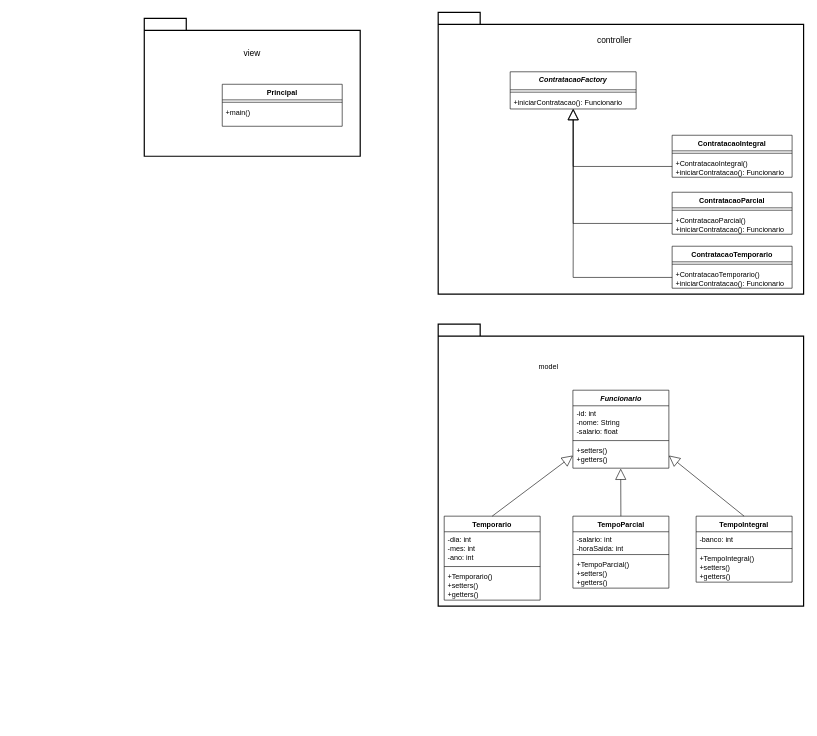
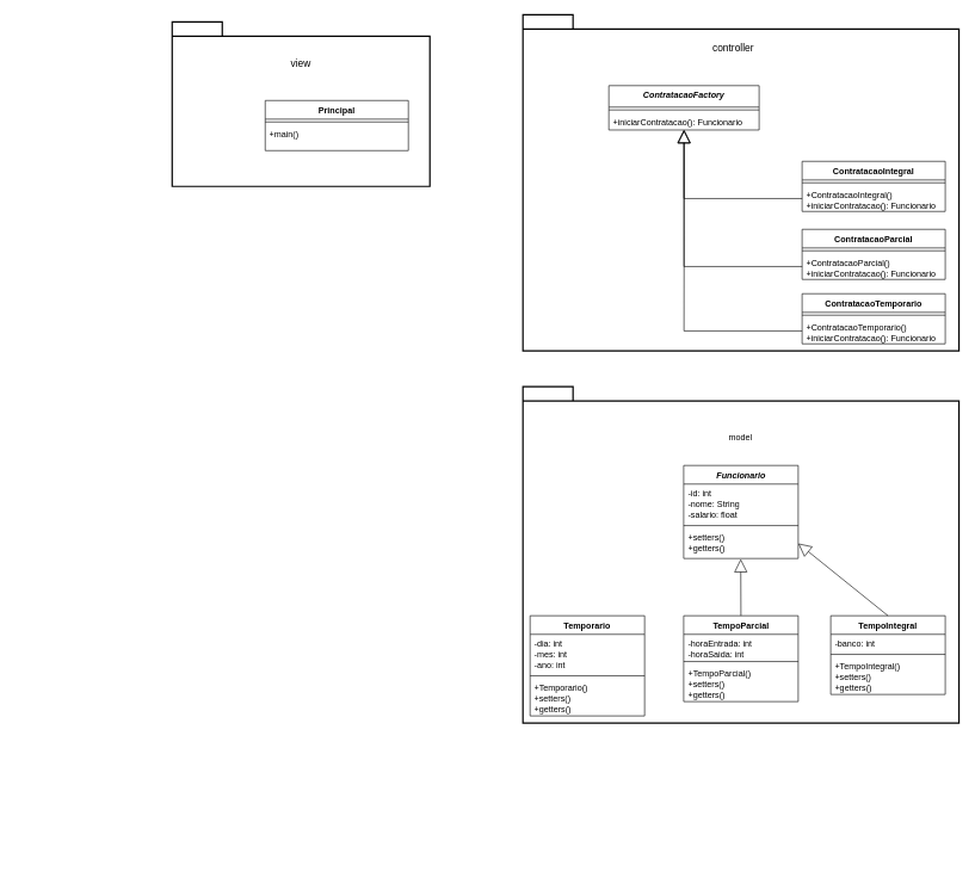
  <mxCell id="0" />
  <mxCell id="1" parent="0" />
  <mxCell id="2" value="" style="group" vertex="1" connectable="0" parent="1"><mxGeometry x="730" y="20" width="609.17" height="470" as="geometry" /></mxCell>
  <mxCell id="3" value="" style="shape=folder;tabWidth=70;tabHeight=20;tabPosition=left;strokeWidth=2;html=1;whiteSpace=wrap;align=center;" vertex="1" parent="2"><mxGeometry width="609.17" height="470" as="geometry" /></mxCell>
  <mxCell id="4" value="&lt;font style=&quot;font-size: 14px;&quot;&gt;c&lt;/font&gt;&lt;span style=&quot;font-size: 14px; background-color: initial;&quot;&gt;ontroller&lt;/span&gt;" style="text;html=1;align=center;verticalAlign=middle;whiteSpace=wrap;rounded=0;" vertex="1" parent="2"><mxGeometry x="234.376" y="17.5" width="120.417" height="56.667" as="geometry" /></mxCell>
  <mxCell id="5" value="&lt;i&gt;ContratacaoFactory&lt;/i&gt;" style="swimlane;fontStyle=1;align=center;verticalAlign=top;childLayout=stackLayout;horizontal=1;startSize=30;horizontalStack=0;resizeParent=1;resizeParentMax=0;resizeLast=0;collapsible=1;marginBottom=0;whiteSpace=wrap;html=1;" vertex="1" parent="2"><mxGeometry x="120" y="99.17" width="210" height="62" as="geometry" /></mxCell>
  <mxCell id="6" value="" style="line;strokeWidth=1;fillColor=none;align=left;verticalAlign=middle;spacingTop=-1;spacingLeft=3;spacingRight=3;rotatable=0;labelPosition=right;points=[];portConstraint=eastwest;strokeColor=inherit;" vertex="1" parent="5"><mxGeometry y="30" width="210" height="8" as="geometry" /></mxCell>
  <mxCell id="7" value="+iniciarContratacao(): Funcionario" style="text;strokeColor=none;fillColor=none;align=left;verticalAlign=top;spacingLeft=4;spacingRight=4;overflow=hidden;rotatable=0;points=[[0,0.5],[1,0.5]];portConstraint=eastwest;whiteSpace=wrap;html=1;" vertex="1" parent="5"><mxGeometry y="38" width="210" height="24" as="geometry" /></mxCell>
  <mxCell id="8" value="ContratacaoIntegral" style="swimlane;fontStyle=1;align=center;verticalAlign=top;childLayout=stackLayout;horizontal=1;startSize=26;horizontalStack=0;resizeParent=1;resizeParentMax=0;resizeLast=0;collapsible=1;marginBottom=0;whiteSpace=wrap;html=1;" vertex="1" parent="2"><mxGeometry x="390" y="205" width="200" height="70" as="geometry" /></mxCell>
  <mxCell id="9" value="" style="line;strokeWidth=1;fillColor=none;align=left;verticalAlign=middle;spacingTop=-1;spacingLeft=3;spacingRight=3;rotatable=0;labelPosition=right;points=[];portConstraint=eastwest;strokeColor=inherit;" vertex="1" parent="8"><mxGeometry y="26" width="200" height="8" as="geometry" /></mxCell>
  <mxCell id="10" value="&lt;div&gt;+ContratacaoIntegral()&lt;/div&gt;+iniciarContratacao(): Funcionario" style="text;strokeColor=none;fillColor=none;align=left;verticalAlign=top;spacingLeft=4;spacingRight=4;overflow=hidden;rotatable=0;points=[[0,0.5],[1,0.5]];portConstraint=eastwest;whiteSpace=wrap;html=1;" vertex="1" parent="8"><mxGeometry y="34" width="200" height="36" as="geometry" /></mxCell>
  <mxCell id="11" value="ContratacaoParcial" style="swimlane;fontStyle=1;align=center;verticalAlign=top;childLayout=stackLayout;horizontal=1;startSize=26;horizontalStack=0;resizeParent=1;resizeParentMax=0;resizeLast=0;collapsible=1;marginBottom=0;whiteSpace=wrap;html=1;" vertex="1" parent="2"><mxGeometry x="390" y="300" width="200" height="70" as="geometry" /></mxCell>
  <mxCell id="12" value="" style="line;strokeWidth=1;fillColor=none;align=left;verticalAlign=middle;spacingTop=-1;spacingLeft=3;spacingRight=3;rotatable=0;labelPosition=right;points=[];portConstraint=eastwest;strokeColor=inherit;" vertex="1" parent="11"><mxGeometry y="26" width="200" height="8" as="geometry" /></mxCell>
  <mxCell id="13" value="&lt;div&gt;+ContratacaoParcial()&lt;/div&gt;+iniciarContratacao(): Funcionario" style="text;strokeColor=none;fillColor=none;align=left;verticalAlign=top;spacingLeft=4;spacingRight=4;overflow=hidden;rotatable=0;points=[[0,0.5],[1,0.5]];portConstraint=eastwest;whiteSpace=wrap;html=1;" vertex="1" parent="11"><mxGeometry y="34" width="200" height="36" as="geometry" /></mxCell>
  <mxCell id="14" value="ContratacaoTemporario" style="swimlane;fontStyle=1;align=center;verticalAlign=top;childLayout=stackLayout;horizontal=1;startSize=26;horizontalStack=0;resizeParent=1;resizeParentMax=0;resizeLast=0;collapsible=1;marginBottom=0;whiteSpace=wrap;html=1;" vertex="1" parent="2"><mxGeometry x="390" y="390" width="200" height="70" as="geometry" /></mxCell>
  <mxCell id="15" value="" style="line;strokeWidth=1;fillColor=none;align=left;verticalAlign=middle;spacingTop=-1;spacingLeft=3;spacingRight=3;rotatable=0;labelPosition=right;points=[];portConstraint=eastwest;strokeColor=inherit;" vertex="1" parent="14"><mxGeometry y="26" width="200" height="8" as="geometry" /></mxCell>
  <mxCell id="16" value="&lt;div&gt;+ContratacaoTemporario()&lt;/div&gt;+iniciarContratacao(): Funcionario" style="text;strokeColor=none;fillColor=none;align=left;verticalAlign=top;spacingLeft=4;spacingRight=4;overflow=hidden;rotatable=0;points=[[0,0.5],[1,0.5]];portConstraint=eastwest;whiteSpace=wrap;html=1;" vertex="1" parent="14"><mxGeometry y="34" width="200" height="36" as="geometry" /></mxCell>
  <mxCell id="17" value="" style="endArrow=block;endSize=16;endFill=0;html=1;rounded=0;exitX=0;exitY=0.5;exitDx=0;exitDy=0;entryX=0.502;entryY=0.998;entryDx=0;entryDy=0;entryPerimeter=0;" edge="1" parent="2" source="16" target="7"><mxGeometry width="160" relative="1" as="geometry"><mxPoint x="190" y="360" as="sourcePoint" /><mxPoint x="350" y="360" as="targetPoint" /><Array as="points"><mxPoint x="225" y="442" /></Array></mxGeometry></mxCell>
  <mxCell id="18" value="" style="endArrow=block;endSize=16;endFill=0;html=1;rounded=0;exitX=0;exitY=0.5;exitDx=0;exitDy=0;entryX=0.499;entryY=1.004;entryDx=0;entryDy=0;entryPerimeter=0;" edge="1" parent="2" source="13" target="7"><mxGeometry width="160" relative="1" as="geometry"><mxPoint x="40" y="290" as="sourcePoint" /><mxPoint x="200" y="290" as="targetPoint" /><Array as="points"><mxPoint x="225" y="352" /></Array></mxGeometry></mxCell>
  <mxCell id="19" value="" style="endArrow=block;endSize=16;endFill=0;html=1;rounded=0;exitX=0;exitY=0.5;exitDx=0;exitDy=0;entryX=0.5;entryY=0.998;entryDx=0;entryDy=0;entryPerimeter=0;" edge="1" parent="2" source="10" target="7"><mxGeometry width="160" relative="1" as="geometry"><mxPoint x="230" y="300" as="sourcePoint" /><mxPoint x="390" y="300" as="targetPoint" /><Array as="points"><mxPoint x="225" y="257" /></Array></mxGeometry></mxCell>
  <mxCell id="20" value="" style="group" vertex="1" connectable="0" parent="1"><mxGeometry x="20" y="30" width="609.17" height="470" as="geometry" /></mxCell>
  <mxCell id="21" value="" style="shape=folder;tabWidth=70;tabHeight=20;tabPosition=left;strokeWidth=2;html=1;whiteSpace=wrap;align=center;" vertex="1" parent="20"><mxGeometry x="220" width="360" height="230" as="geometry" /></mxCell>
  <mxCell id="22" value="&lt;span style=&quot;font-size: 14px;&quot;&gt;view&lt;/span&gt;" style="text;html=1;align=center;verticalAlign=middle;whiteSpace=wrap;rounded=0;" vertex="1" parent="20"><mxGeometry x="339.786" y="30" width="120.417" height="56.667" as="geometry" /></mxCell>
  <mxCell id="23" value="Principal" style="swimlane;fontStyle=1;align=center;verticalAlign=top;childLayout=stackLayout;horizontal=1;startSize=26;horizontalStack=0;resizeParent=1;resizeParentMax=0;resizeLast=0;collapsible=1;marginBottom=0;whiteSpace=wrap;html=1;" vertex="1" parent="20"><mxGeometry x="350" y="110" width="200" height="70" as="geometry" /></mxCell>
  <mxCell id="24" value="" style="line;strokeWidth=1;fillColor=none;align=left;verticalAlign=middle;spacingTop=-1;spacingLeft=3;spacingRight=3;rotatable=0;labelPosition=right;points=[];portConstraint=eastwest;strokeColor=inherit;" vertex="1" parent="23"><mxGeometry y="26" width="200" height="8" as="geometry" /></mxCell>
  <mxCell id="25" value="+main()" style="text;strokeColor=none;fillColor=none;align=left;verticalAlign=top;spacingLeft=4;spacingRight=4;overflow=hidden;rotatable=0;points=[[0,0.5],[1,0.5]];portConstraint=eastwest;whiteSpace=wrap;html=1;" vertex="1" parent="23"><mxGeometry y="34" width="200" height="36" as="geometry" /></mxCell>
  <mxCell id="26" value="" style="group" vertex="1" connectable="0" parent="1"><mxGeometry x="730" y="540" width="609.17" height="665" as="geometry" /></mxCell>
  <mxCell id="27" value="" style="shape=folder;tabWidth=70;tabHeight=20;tabPosition=left;strokeWidth=2;html=1;whiteSpace=wrap;align=center;" vertex="1" parent="26"><mxGeometry width="609.17" height="470" as="geometry" /></mxCell>
- <mxCell id="28" value="model" style="text;html=1;align=center;verticalAlign=middle;whiteSpace=wrap;rounded=0;" vertex="1" parent="26"><mxGeometry x="124.376" y="42.5" width="120.417" height="56.667" as="geometry" /></mxCell>
+ <mxCell id="28" value="model" style="text;html=1;align=center;verticalAlign=middle;whiteSpace=wrap;rounded=0;" vertex="1" parent="26"><mxGeometry x="244.376" y="42.5" width="120.417" height="56.667" as="geometry" /></mxCell>
  <mxCell id="29" value="&lt;i&gt;Funcionario&lt;/i&gt;" style="swimlane;fontStyle=1;align=center;verticalAlign=top;childLayout=stackLayout;horizontal=1;startSize=26;horizontalStack=0;resizeParent=1;resizeParentMax=0;resizeLast=0;collapsible=1;marginBottom=0;whiteSpace=wrap;html=1;" vertex="1" parent="26"><mxGeometry x="224.58" y="110" width="160" height="130" as="geometry" /></mxCell>
  <mxCell id="30" value="-id: int&lt;div&gt;-nome: String&lt;/div&gt;&lt;div&gt;-salario: float&lt;/div&gt;" style="text;strokeColor=none;fillColor=none;align=left;verticalAlign=top;spacingLeft=4;spacingRight=4;overflow=hidden;rotatable=0;points=[[0,0.5],[1,0.5]];portConstraint=eastwest;whiteSpace=wrap;html=1;" vertex="1" parent="29"><mxGeometry y="26" width="160" height="54" as="geometry" /></mxCell>
  <mxCell id="31" value="" style="line;strokeWidth=1;fillColor=none;align=left;verticalAlign=middle;spacingTop=-1;spacingLeft=3;spacingRight=3;rotatable=0;labelPosition=right;points=[];portConstraint=eastwest;strokeColor=inherit;" vertex="1" parent="29"><mxGeometry y="80" width="160" height="8" as="geometry" /></mxCell>
  <mxCell id="32" value="+setters()&lt;div&gt;+getters()&lt;/div&gt;" style="text;strokeColor=none;fillColor=none;align=left;verticalAlign=top;spacingLeft=4;spacingRight=4;overflow=hidden;rotatable=0;points=[[0,0.5],[1,0.5]];portConstraint=eastwest;whiteSpace=wrap;html=1;" vertex="1" parent="29"><mxGeometry y="88" width="160" height="42" as="geometry" /></mxCell>
  <mxCell id="33" value="TempoIntegral" style="swimlane;fontStyle=1;align=center;verticalAlign=top;childLayout=stackLayout;horizontal=1;startSize=26;horizontalStack=0;resizeParent=1;resizeParentMax=0;resizeLast=0;collapsible=1;marginBottom=0;whiteSpace=wrap;html=1;" vertex="1" parent="26"><mxGeometry x="430" y="320" width="160" height="110" as="geometry" /></mxCell>
  <mxCell id="34" value="-banco: int" style="text;strokeColor=none;fillColor=none;align=left;verticalAlign=top;spacingLeft=4;spacingRight=4;overflow=hidden;rotatable=0;points=[[0,0.5],[1,0.5]];portConstraint=eastwest;whiteSpace=wrap;html=1;" vertex="1" parent="33"><mxGeometry y="26" width="160" height="24" as="geometry" /></mxCell>
  <mxCell id="35" value="" style="line;strokeWidth=1;fillColor=none;align=left;verticalAlign=middle;spacingTop=-1;spacingLeft=3;spacingRight=3;rotatable=0;labelPosition=right;points=[];portConstraint=eastwest;strokeColor=inherit;" vertex="1" parent="33"><mxGeometry y="50" width="160" height="8" as="geometry" /></mxCell>
  <mxCell id="36" value="&lt;div&gt;+TempoIntegral()&lt;/div&gt;+setters()&lt;div&gt;+getters()&lt;/div&gt;" style="text;strokeColor=none;fillColor=none;align=left;verticalAlign=top;spacingLeft=4;spacingRight=4;overflow=hidden;rotatable=0;points=[[0,0.5],[1,0.5]];portConstraint=eastwest;whiteSpace=wrap;html=1;" vertex="1" parent="33"><mxGeometry y="58" width="160" height="52" as="geometry" /></mxCell>
  <mxCell id="37" value="TempoParcial" style="swimlane;fontStyle=1;align=center;verticalAlign=top;childLayout=stackLayout;horizontal=1;startSize=26;horizontalStack=0;resizeParent=1;resizeParentMax=0;resizeLast=0;collapsible=1;marginBottom=0;whiteSpace=wrap;html=1;" vertex="1" parent="26"><mxGeometry x="224.58" y="320" width="160" height="120" as="geometry" /></mxCell>
- <mxCell id="38" value="-salario: int&lt;div&gt;-horaSaida: int&lt;/div&gt;" style="text;strokeColor=none;fillColor=none;align=left;verticalAlign=top;spacingLeft=4;spacingRight=4;overflow=hidden;rotatable=0;points=[[0,0.5],[1,0.5]];portConstraint=eastwest;whiteSpace=wrap;html=1;" vertex="1" parent="37"><mxGeometry y="26" width="160" height="34" as="geometry" /></mxCell>
+ <mxCell id="38" value="-horaEntrada: int&lt;div&gt;-horaSaida: int&lt;/div&gt;" style="text;strokeColor=none;fillColor=none;align=left;verticalAlign=top;spacingLeft=4;spacingRight=4;overflow=hidden;rotatable=0;points=[[0,0.5],[1,0.5]];portConstraint=eastwest;whiteSpace=wrap;html=1;" vertex="1" parent="37"><mxGeometry y="26" width="160" height="34" as="geometry" /></mxCell>
  <mxCell id="39" value="" style="line;strokeWidth=1;fillColor=none;align=left;verticalAlign=middle;spacingTop=-1;spacingLeft=3;spacingRight=3;rotatable=0;labelPosition=right;points=[];portConstraint=eastwest;strokeColor=inherit;" vertex="1" parent="37"><mxGeometry y="60" width="160" height="8" as="geometry" /></mxCell>
  <mxCell id="40" value="&lt;div&gt;+TempoParcial()&lt;/div&gt;+setters()&lt;div&gt;+getters()&lt;/div&gt;" style="text;strokeColor=none;fillColor=none;align=left;verticalAlign=top;spacingLeft=4;spacingRight=4;overflow=hidden;rotatable=0;points=[[0,0.5],[1,0.5]];portConstraint=eastwest;whiteSpace=wrap;html=1;" vertex="1" parent="37"><mxGeometry y="68" width="160" height="52" as="geometry" /></mxCell>
  <mxCell id="41" value="Temporario" style="swimlane;fontStyle=1;align=center;verticalAlign=top;childLayout=stackLayout;horizontal=1;startSize=26;horizontalStack=0;resizeParent=1;resizeParentMax=0;resizeLast=0;collapsible=1;marginBottom=0;whiteSpace=wrap;html=1;" vertex="1" parent="26"><mxGeometry x="10" y="320" width="160" height="140" as="geometry" /></mxCell>
  <mxCell id="42" value="-dia: int&lt;div&gt;-mes: int&lt;/div&gt;&lt;div&gt;-ano: int&lt;/div&gt;" style="text;strokeColor=none;fillColor=none;align=left;verticalAlign=top;spacingLeft=4;spacingRight=4;overflow=hidden;rotatable=0;points=[[0,0.5],[1,0.5]];portConstraint=eastwest;whiteSpace=wrap;html=1;" vertex="1" parent="41"><mxGeometry y="26" width="160" height="54" as="geometry" /></mxCell>
  <mxCell id="43" value="" style="line;strokeWidth=1;fillColor=none;align=left;verticalAlign=middle;spacingTop=-1;spacingLeft=3;spacingRight=3;rotatable=0;labelPosition=right;points=[];portConstraint=eastwest;strokeColor=inherit;" vertex="1" parent="41"><mxGeometry y="80" width="160" height="8" as="geometry" /></mxCell>
  <mxCell id="44" value="&lt;div&gt;+Temporario()&lt;/div&gt;+setters()&lt;div&gt;+getters()&lt;/div&gt;" style="text;strokeColor=none;fillColor=none;align=left;verticalAlign=top;spacingLeft=4;spacingRight=4;overflow=hidden;rotatable=0;points=[[0,0.5],[1,0.5]];portConstraint=eastwest;whiteSpace=wrap;html=1;" vertex="1" parent="41"><mxGeometry y="88" width="160" height="52" as="geometry" /></mxCell>
- <mxCell id="45" value="" style="endArrow=block;endSize=16;endFill=0;html=1;rounded=0;exitX=0.5;exitY=0;exitDx=0;exitDy=0;entryX=0;entryY=0.5;entryDx=0;entryDy=0;" edge="1" parent="26" source="41" target="32"><mxGeometry width="160" relative="1" as="geometry"><mxPoint x="190" y="350" as="sourcePoint" /><mxPoint x="350" y="350" as="targetPoint" /></mxGeometry></mxCell>
  <mxCell id="46" value="" style="endArrow=block;endSize=16;endFill=0;html=1;rounded=0;exitX=0.5;exitY=0;exitDx=0;exitDy=0;entryX=0.498;entryY=1.019;entryDx=0;entryDy=0;entryPerimeter=0;" edge="1" parent="26" source="37" target="32"><mxGeometry width="160" relative="1" as="geometry"><mxPoint x="190" y="350" as="sourcePoint" /><mxPoint x="350" y="350" as="targetPoint" /></mxGeometry></mxCell>
  <mxCell id="47" value="" style="endArrow=block;endSize=16;endFill=0;html=1;rounded=0;exitX=0.5;exitY=0;exitDx=0;exitDy=0;entryX=1;entryY=0.5;entryDx=0;entryDy=0;" edge="1" parent="26" source="33" target="32"><mxGeometry width="160" relative="1" as="geometry"><mxPoint x="190" y="350" as="sourcePoint" /><mxPoint x="350" y="350" as="targetPoint" /></mxGeometry></mxCell>
